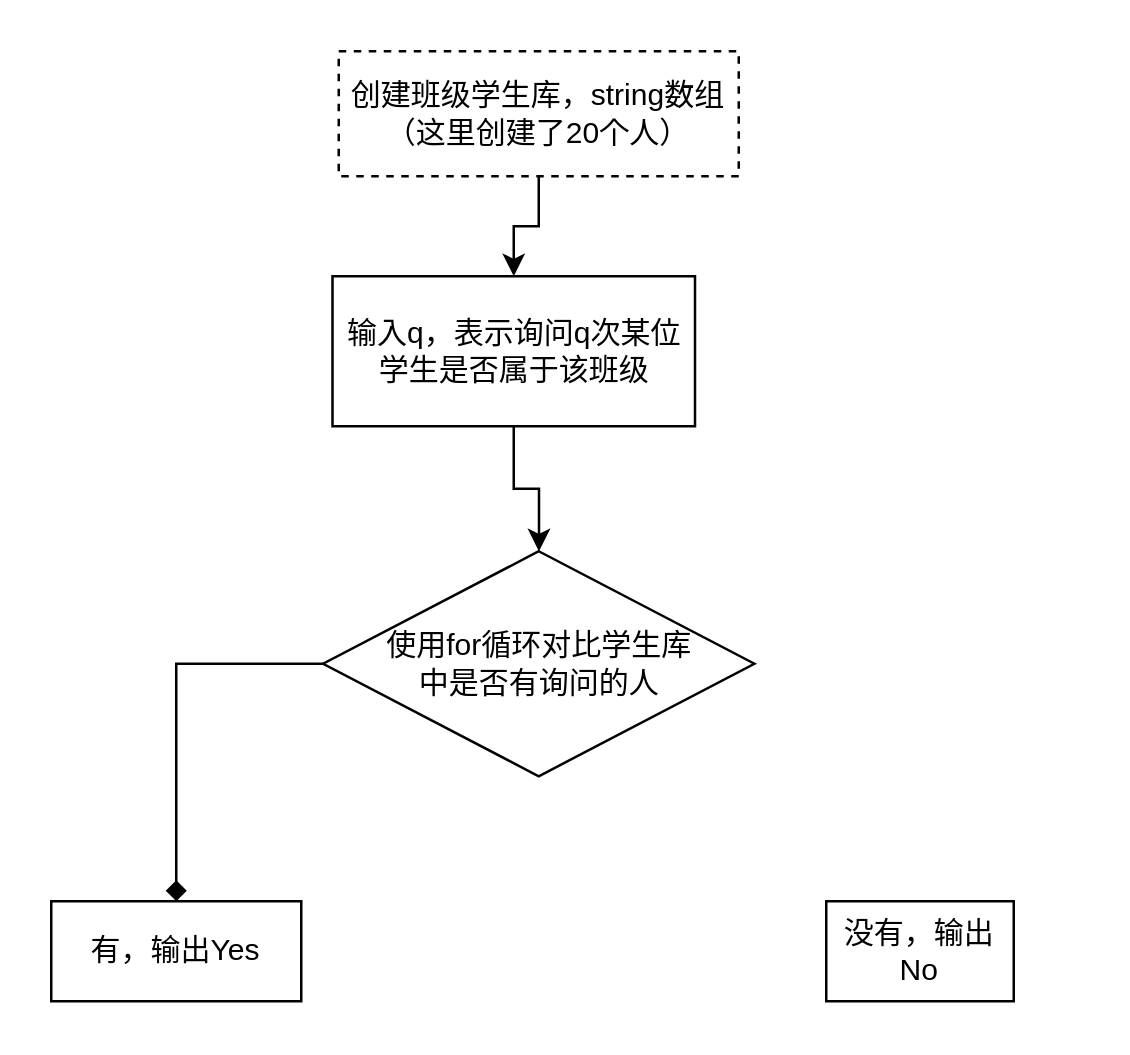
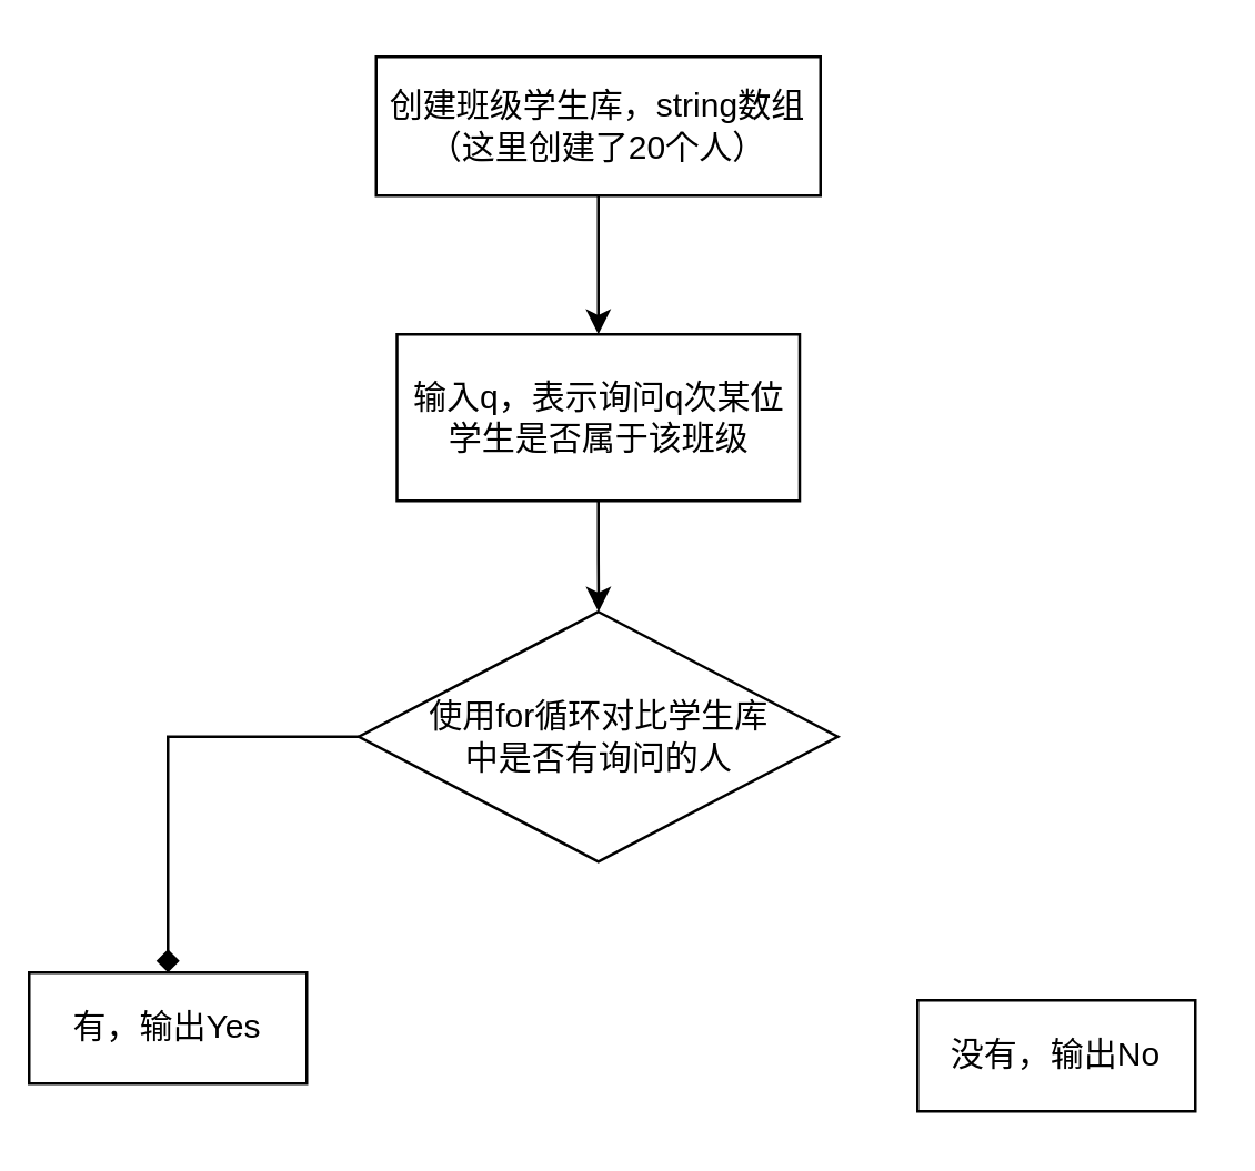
  <mxCell id="0" />
  <mxCell id="1" parent="0" />
  <mxCell id="2" value="" style="edgeStyle=orthogonalEdgeStyle;rounded=0;orthogonalLoop=1;jettySize=auto;html=1;" edge="1" parent="1" source="3" target="5"><mxGeometry relative="1" as="geometry" /></mxCell>
- <mxCell id="3" value="创建班级学生库，string数组&lt;br&gt;（这里创建了20个人）" style="rounded=0;whiteSpace=wrap;html=1;dashed=1;" vertex="1" parent="1"><mxGeometry x="135" y="20" width="160" height="50" as="geometry" /></mxCell>
+ <mxCell id="3" value="创建班级学生库，string数组&lt;br&gt;（这里创建了20个人）" style="rounded=0;whiteSpace=wrap;html=1;" vertex="1" parent="1"><mxGeometry x="135" y="20" width="160" height="50" as="geometry" /></mxCell>
  <mxCell id="4" value="" style="edgeStyle=orthogonalEdgeStyle;rounded=0;orthogonalLoop=1;jettySize=auto;html=1;" edge="1" parent="1" source="5" target="7"><mxGeometry relative="1" as="geometry" /></mxCell>
- <mxCell id="5" value="输入q，表示询问q次某位学生是否属于该班级" style="whiteSpace=wrap;html=1;rounded=0;" vertex="1" parent="1"><mxGeometry x="132.5" y="110" width="145" height="60" as="geometry" /></mxCell>
+ <mxCell id="5" value="输入q，表示询问q次某位学生是否属于该班级" style="whiteSpace=wrap;html=1;rounded=0;" vertex="1" parent="1"><mxGeometry x="142.5" y="120" width="145" height="60" as="geometry" /></mxCell>
  <mxCell id="6" value="" style="edgeStyle=orthogonalEdgeStyle;rounded=0;orthogonalLoop=1;jettySize=auto;html=1;endArrow=diamond;" edge="1" parent="1" source="7" target="8"><mxGeometry relative="1" as="geometry" /></mxCell>
  <mxCell id="7" value="使用for循环对比学生库&lt;br&gt;中是否有询问的人" style="rhombus;whiteSpace=wrap;html=1;rounded=0;" vertex="1" parent="1"><mxGeometry x="128.75" y="220" width="172.5" height="90" as="geometry" /></mxCell>
- <mxCell id="8" value="有，输出Yes" style="whiteSpace=wrap;html=1;rounded=0;" vertex="1" parent="1"><mxGeometry x="20" y="360" width="100" height="40" as="geometry" /></mxCell>
- <mxCell id="9" value="没有，输出No" style="whiteSpace=wrap;html=1;rounded=0;" vertex="1" parent="1"><mxGeometry x="330" y="360" width="75" height="40" as="geometry" /></mxCell>
+ <mxCell id="8" value="有，输出Yes" style="whiteSpace=wrap;html=1;rounded=0;" vertex="1" parent="1"><mxGeometry x="10" y="350" width="100" height="40" as="geometry" /></mxCell>
+ <mxCell id="9" value="没有，输出No" style="whiteSpace=wrap;html=1;rounded=0;" vertex="1" parent="1"><mxGeometry x="330" y="360" width="100" height="40" as="geometry" /></mxCell>
